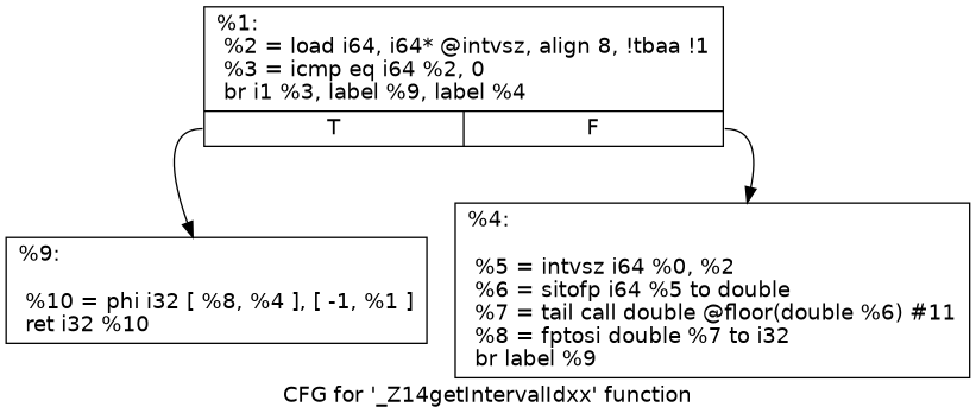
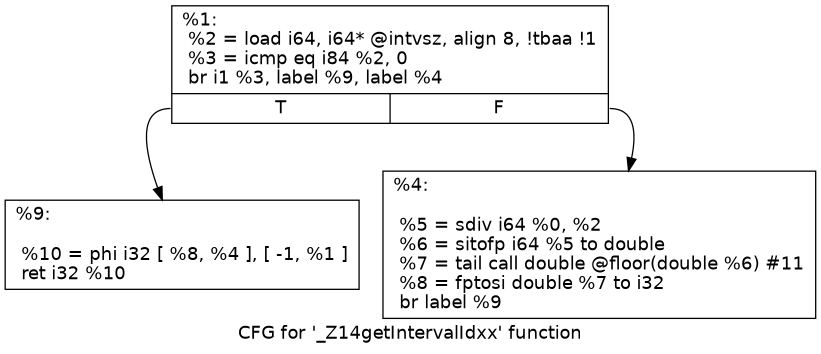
  digraph {
    fontname="DejaVu Sans"
    label="CFG for '_Z14getIntervalIdxx' function"
    node [fontname="DejaVu Sans" shape=record]
    edge [fontname="DejaVu Sans"]
-   n1 [label="{%1:\l  %2 = load i64, i64* @intvsz, align 8, !tbaa !1\l  %3 = icmp eq i64 %2, 0\l  br i1 %3, label %9, label %4\l|{<s0>T|<s1>F}}"]
+   n1 [label="{%1:\l  %2 = load i64, i64* @intvsz, align 8, !tbaa !1\l  %3 = icmp eq i84 %2, 0\l  br i1 %3, label %9, label %4\l|{<s0>T|<s1>F}}"]
    n2 [label="{%9:\l\l  %10 = phi i32 [ %8, %4 ], [ -1, %1 ]\l  ret i32 %10\l}"]
-   n3 [label="{%4:\l\l  %5 = intvsz i64 %0, %2\l  %6 = sitofp i64 %5 to double\l  %7 = tail call double @floor(double %6) #11\l  %8 = fptosi double %7 to i32\l  br label %9\l}"]
+   n3 [label="{%4:\l\l  %5 = sdiv i64 %0, %2\l  %6 = sitofp i64 %5 to double\l  %7 = tail call double @floor(double %6) #11\l  %8 = fptosi double %7 to i32\l  br label %9\l}"]
    n1 -> n2 [tailport=s0]
    n1 -> n3 [tailport=s1]
  }
